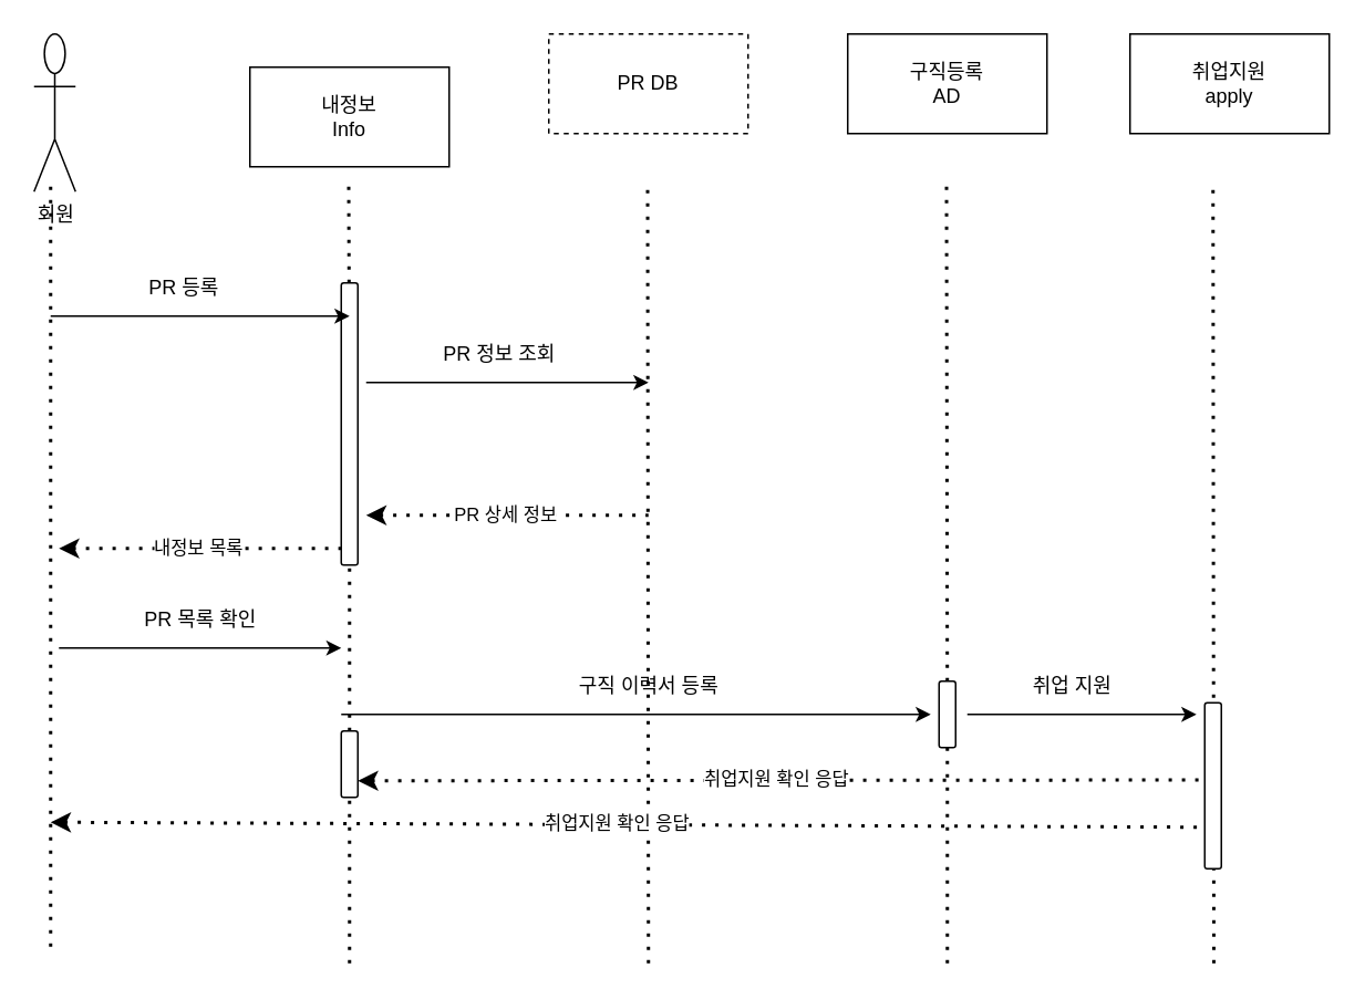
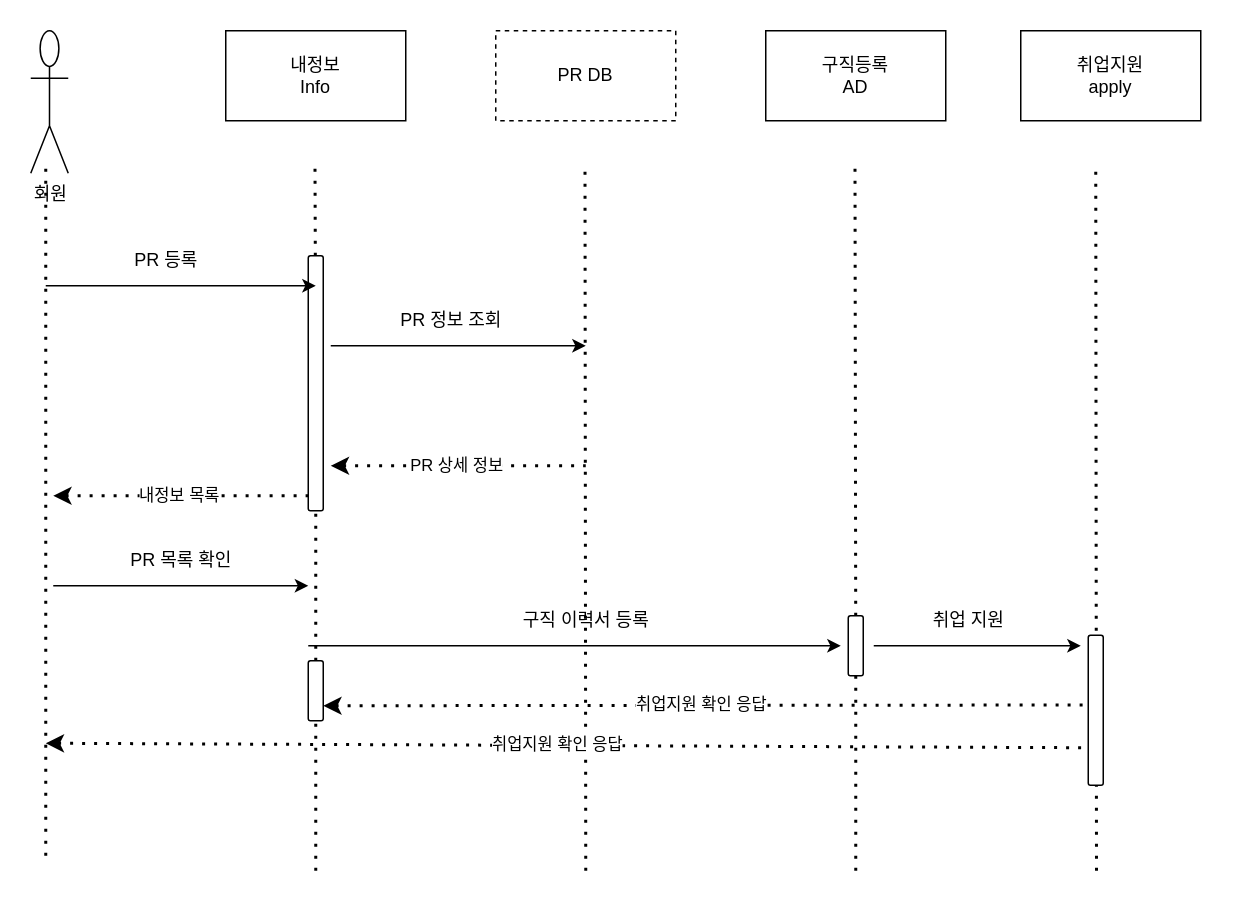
  <mxCell id="0" />
  <mxCell id="1" parent="0" />
  <mxCell id="2" value="" style="rounded=1;whiteSpace=wrap;html=1;" parent="1" vertex="1"><mxGeometry x="205" y="170" width="10" height="170" as="geometry" /></mxCell>
  <mxCell id="3" value="회원" style="shape=umlActor;verticalLabelPosition=bottom;verticalAlign=top;html=1;outlineConnect=0;" parent="1" vertex="1"><mxGeometry x="20" y="20" width="25" height="95" as="geometry" /></mxCell>
- <mxCell id="4" value="내정보&lt;div&gt;Info&lt;/div&gt;" style="rounded=0;whiteSpace=wrap;html=1;" parent="1" vertex="1"><mxGeometry x="150" y="40" width="120" height="60" as="geometry" /></mxCell>
+ <mxCell id="4" value="내정보&lt;div&gt;Info&lt;/div&gt;" style="rounded=0;whiteSpace=wrap;html=1;" parent="1" vertex="1"><mxGeometry x="150" y="20" width="120" height="60" as="geometry" /></mxCell>
  <mxCell id="5" value="PR DB" style="rounded=0;whiteSpace=wrap;html=1;dashed=1;" parent="1" vertex="1"><mxGeometry x="330" y="20" width="120" height="60" as="geometry" /></mxCell>
  <mxCell id="6" value="구직등록&lt;div&gt;AD&lt;/div&gt;" style="rounded=0;whiteSpace=wrap;html=1;" parent="1" vertex="1"><mxGeometry x="510" y="20" width="120" height="60" as="geometry" /></mxCell>
  <mxCell id="7" value="취업지원&lt;div&gt;apply&lt;/div&gt;" style="rounded=0;whiteSpace=wrap;html=1;" parent="1" vertex="1"><mxGeometry x="680" y="20" width="120" height="60" as="geometry" /></mxCell>
  <mxCell id="8" value="" style="endArrow=none;dashed=1;html=1;dashPattern=1 3;strokeWidth=2;rounded=0;" parent="1" edge="1"><mxGeometry width="50" height="50" relative="1" as="geometry"><mxPoint x="30" y="570" as="sourcePoint" /><mxPoint x="30" y="110" as="targetPoint" /></mxGeometry></mxCell>
  <mxCell id="9" value="" style="endArrow=none;dashed=1;html=1;dashPattern=1 3;strokeWidth=2;rounded=0;" parent="1" source="2" edge="1"><mxGeometry width="50" height="50" relative="1" as="geometry"><mxPoint x="209.5" y="460" as="sourcePoint" /><mxPoint x="209.5" y="110" as="targetPoint" /></mxGeometry></mxCell>
  <mxCell id="10" value="" style="endArrow=none;dashed=1;html=1;dashPattern=1 3;strokeWidth=2;rounded=0;" parent="1" source="36" edge="1"><mxGeometry width="50" height="50" relative="1" as="geometry"><mxPoint x="570" y="580" as="sourcePoint" /><mxPoint x="569.5" y="110" as="targetPoint" /></mxGeometry></mxCell>
  <mxCell id="11" value="" style="endArrow=none;dashed=1;html=1;dashPattern=1 3;strokeWidth=2;rounded=0;" parent="1" edge="1"><mxGeometry width="50" height="50" relative="1" as="geometry"><mxPoint x="390" y="580" as="sourcePoint" /><mxPoint x="389.5" y="110" as="targetPoint" /></mxGeometry></mxCell>
  <mxCell id="12" value="" style="endArrow=classic;html=1;rounded=0;" parent="1" edge="1"><mxGeometry width="50" height="50" relative="1" as="geometry"><mxPoint x="30" y="190" as="sourcePoint" /><mxPoint x="210" y="190" as="targetPoint" /></mxGeometry></mxCell>
  <mxCell id="13" value="PR 등록" style="text;html=1;align=center;verticalAlign=middle;resizable=0;points=[];autosize=1;strokeColor=none;fillColor=none;" parent="1" vertex="1"><mxGeometry x="75" y="158" width="70" height="30" as="geometry" /></mxCell>
  <mxCell id="14" value="" style="endArrow=classic;html=1;rounded=0;" parent="1" edge="1"><mxGeometry width="50" height="50" relative="1" as="geometry"><mxPoint x="220" y="230" as="sourcePoint" /><mxPoint x="390" y="230" as="targetPoint" /></mxGeometry></mxCell>
  <mxCell id="15" value="PR 정보 조회" style="text;html=1;align=center;verticalAlign=middle;resizable=0;points=[];autosize=1;strokeColor=none;fillColor=none;" parent="1" vertex="1"><mxGeometry x="255" y="198" width="90" height="30" as="geometry" /></mxCell>
  <mxCell id="16" value="" style="endArrow=none;dashed=1;html=1;dashPattern=1 3;strokeWidth=2;rounded=0;startArrow=classic;startFill=1;" parent="1" edge="1"><mxGeometry width="50" height="50" relative="1" as="geometry"><mxPoint x="220" y="310" as="sourcePoint" /><mxPoint x="390" y="310" as="targetPoint" /></mxGeometry></mxCell>
  <mxCell id="17" value="PR 상세 정보" style="edgeLabel;html=1;align=center;verticalAlign=middle;resizable=0;points=[];" parent="16" vertex="1" connectable="0"><mxGeometry x="-0.022" y="1" relative="1" as="geometry"><mxPoint as="offset" /></mxGeometry></mxCell>
  <mxCell id="18" value="" style="endArrow=none;dashed=1;html=1;dashPattern=1 3;strokeWidth=2;rounded=0;" parent="1" target="2" edge="1" source="32"><mxGeometry width="50" height="50" relative="1" as="geometry"><mxPoint x="210" y="580" as="sourcePoint" /><mxPoint x="209.5" y="110" as="targetPoint" /></mxGeometry></mxCell>
  <mxCell id="19" value="" style="endArrow=none;dashed=1;html=1;dashPattern=1 3;strokeWidth=2;rounded=0;startArrow=classic;startFill=1;" parent="1" edge="1"><mxGeometry width="50" height="50" relative="1" as="geometry"><mxPoint x="35" y="330" as="sourcePoint" /><mxPoint x="205" y="330" as="targetPoint" /></mxGeometry></mxCell>
  <mxCell id="20" value="내정보 목록" style="edgeLabel;html=1;align=center;verticalAlign=middle;resizable=0;points=[];" parent="19" vertex="1" connectable="0"><mxGeometry x="-0.022" y="1" relative="1" as="geometry"><mxPoint as="offset" /></mxGeometry></mxCell>
  <mxCell id="21" value="" style="endArrow=classic;html=1;rounded=0;" parent="1" edge="1"><mxGeometry width="50" height="50" relative="1" as="geometry"><mxPoint x="35" y="390" as="sourcePoint" /><mxPoint x="205" y="390" as="targetPoint" /></mxGeometry></mxCell>
  <mxCell id="22" value="PR 목록 확인" style="text;html=1;align=center;verticalAlign=middle;resizable=0;points=[];autosize=1;strokeColor=none;fillColor=none;" parent="1" vertex="1"><mxGeometry x="75" y="358" width="90" height="30" as="geometry" /></mxCell>
  <mxCell id="23" value="" style="endArrow=classic;html=1;rounded=0;" parent="1" edge="1"><mxGeometry width="50" height="50" relative="1" as="geometry"><mxPoint x="205" y="430" as="sourcePoint" /><mxPoint x="560" y="430" as="targetPoint" /></mxGeometry></mxCell>
  <mxCell id="24" value="구직 이력서 등록" style="text;html=1;align=center;verticalAlign=middle;resizable=0;points=[];autosize=1;strokeColor=none;fillColor=none;" parent="1" vertex="1"><mxGeometry x="335" y="398" width="110" height="30" as="geometry" /></mxCell>
  <mxCell id="25" value="" style="endArrow=classic;html=1;rounded=0;" parent="1" edge="1"><mxGeometry width="50" height="50" relative="1" as="geometry"><mxPoint x="582" y="430" as="sourcePoint" /><mxPoint x="720" y="430" as="targetPoint" /></mxGeometry></mxCell>
  <mxCell id="26" value="취업 지원" style="text;html=1;align=center;verticalAlign=middle;resizable=0;points=[];autosize=1;strokeColor=none;fillColor=none;" parent="1" vertex="1"><mxGeometry x="610" y="398" width="70" height="30" as="geometry" /></mxCell>
  <mxCell id="27" value="" style="endArrow=none;dashed=1;html=1;dashPattern=1 3;strokeWidth=2;rounded=0;startArrow=classic;startFill=1;exitX=1;exitY=0.75;exitDx=0;exitDy=0;" parent="1" edge="1" source="32"><mxGeometry width="50" height="50" relative="1" as="geometry"><mxPoint x="560" y="469.5" as="sourcePoint" /><mxPoint x="730" y="469.5" as="targetPoint" /></mxGeometry></mxCell>
  <mxCell id="28" value="취업지원 확인 응답" style="edgeLabel;html=1;align=center;verticalAlign=middle;resizable=0;points=[];" parent="27" vertex="1" connectable="0"><mxGeometry x="-0.022" y="1" relative="1" as="geometry"><mxPoint as="offset" /></mxGeometry></mxCell>
  <mxCell id="29" value="" style="endArrow=none;dashed=1;html=1;dashPattern=1 3;strokeWidth=2;rounded=0;startArrow=classic;startFill=1;entryX=0;entryY=0.75;entryDx=0;entryDy=0;" parent="1" target="34" edge="1"><mxGeometry width="50" height="50" relative="1" as="geometry"><mxPoint x="30" y="495" as="sourcePoint" /><mxPoint x="195" y="504" as="targetPoint" /></mxGeometry></mxCell>
  <mxCell id="30" value="취업지원 확인 응답" style="edgeLabel;html=1;align=center;verticalAlign=middle;resizable=0;points=[];" parent="29" vertex="1" connectable="0"><mxGeometry x="-0.022" y="1" relative="1" as="geometry"><mxPoint as="offset" /></mxGeometry></mxCell>
  <mxCell id="31" value="" style="endArrow=none;dashed=1;html=1;dashPattern=1 3;strokeWidth=2;rounded=0;" edge="1" parent="1" target="32"><mxGeometry width="50" height="50" relative="1" as="geometry"><mxPoint x="210" y="580" as="sourcePoint" /><mxPoint x="210" y="340" as="targetPoint" /></mxGeometry></mxCell>
  <mxCell id="32" value="" style="rounded=1;whiteSpace=wrap;html=1;" vertex="1" parent="1"><mxGeometry x="205" y="440" width="10" height="40" as="geometry" /></mxCell>
  <mxCell id="33" value="" style="endArrow=none;dashed=1;html=1;dashPattern=1 3;strokeWidth=2;rounded=0;" edge="1" parent="1"><mxGeometry width="50" height="50" relative="1" as="geometry"><mxPoint x="730.5" y="580" as="sourcePoint" /><mxPoint x="730" y="110" as="targetPoint" /></mxGeometry></mxCell>
  <mxCell id="34" value="" style="rounded=1;whiteSpace=wrap;html=1;" parent="1" vertex="1"><mxGeometry x="725" y="423" width="10" height="100" as="geometry" /></mxCell>
  <mxCell id="35" value="" style="endArrow=none;dashed=1;html=1;dashPattern=1 3;strokeWidth=2;rounded=0;" edge="1" parent="1" target="36"><mxGeometry width="50" height="50" relative="1" as="geometry"><mxPoint x="570" y="580" as="sourcePoint" /><mxPoint x="569.5" y="110" as="targetPoint" /></mxGeometry></mxCell>
  <mxCell id="36" value="" style="rounded=1;whiteSpace=wrap;html=1;" vertex="1" parent="1"><mxGeometry x="565" y="410" width="10" height="40" as="geometry" /></mxCell>
